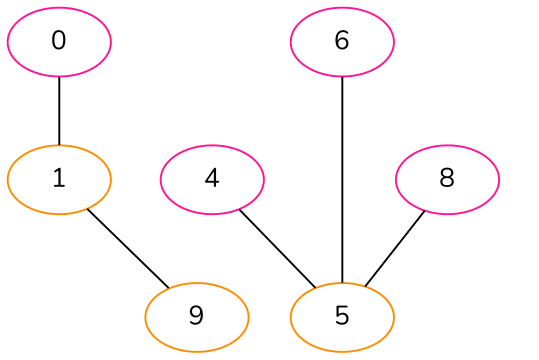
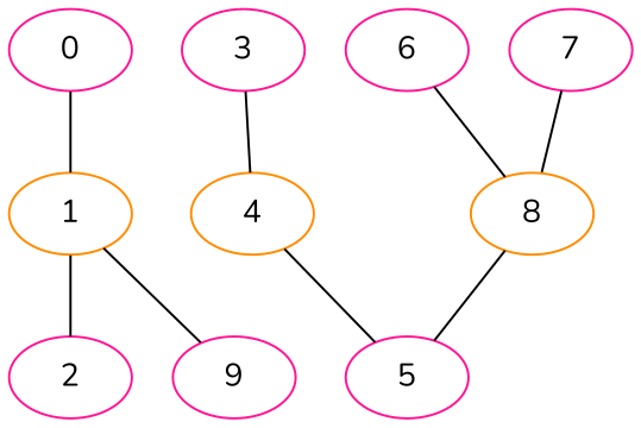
  graph {
    fontname=Nunito
    node [color=deeppink fontname=Nunito]
    edge [fontname=Nunito]
    0
    1 [color=darkorange]
-   9 [color=darkorange]
-   4
-   5 [color=darkorange]
+   2
+   9
+   3
+   4 [color=darkorange]
+   5
    6
-   8
+   8 [color=darkorange]
+   7
    0 -- 1
+   1 -- 2
    1 -- 9
+   3 -- 4
    4 -- 5
-   6 -- 5
+   6 -- 8
    8 -- 5
+   7 -- 8
  }
